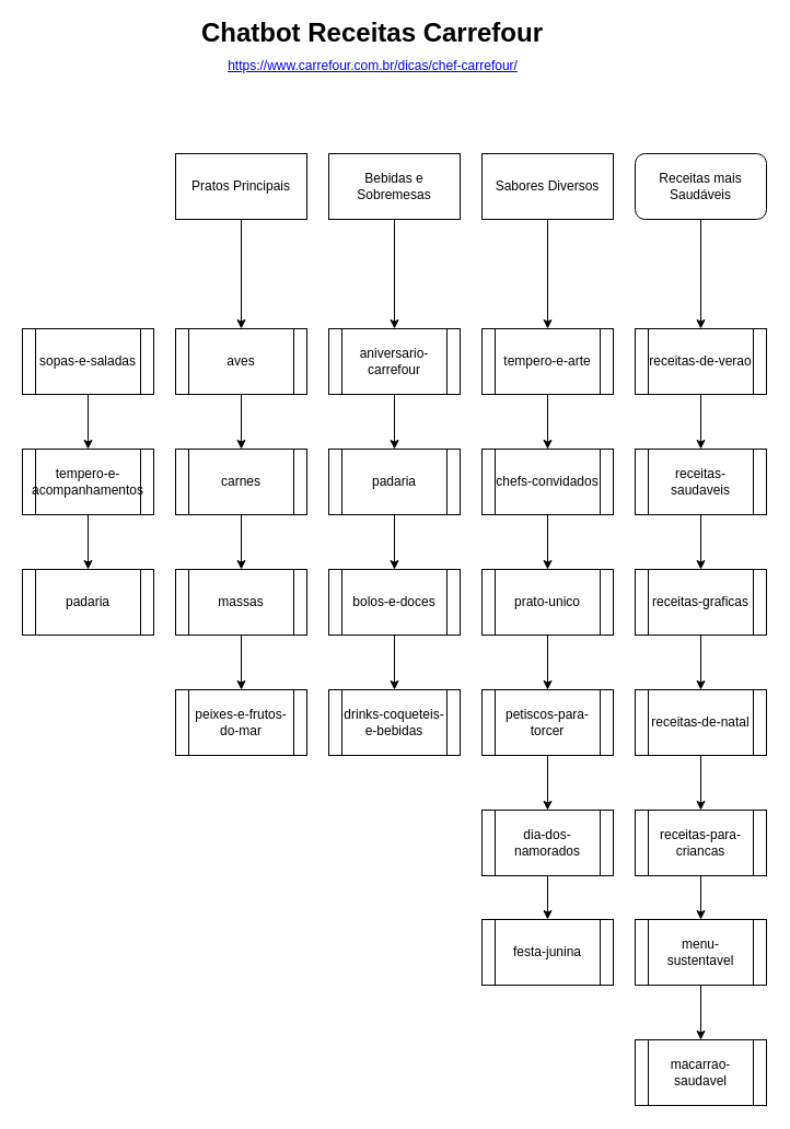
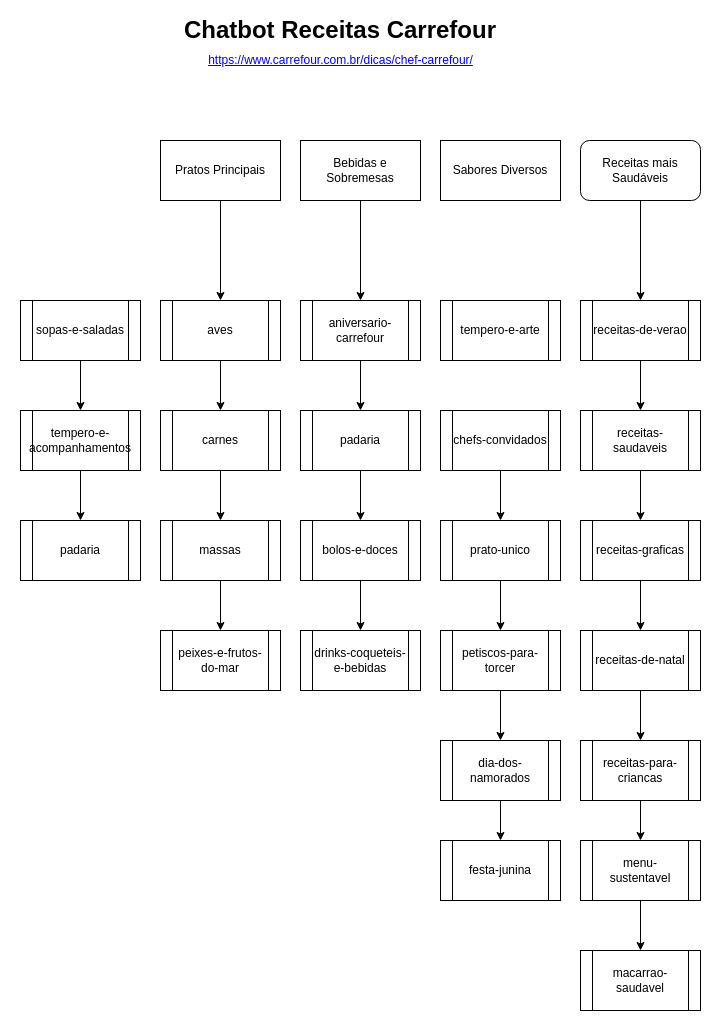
  <mxCell id="0" />
  <mxCell id="1" parent="0" />
  <mxCell id="2" value="&lt;font style=&quot;font-size: 24px&quot;&gt;&lt;b&gt;Chatbot Receitas Carrefour&lt;/b&gt;&lt;/font&gt;" style="text;html=1;strokeColor=none;fillColor=none;align=center;verticalAlign=middle;whiteSpace=wrap;rounded=0;" vertex="1" parent="1"><mxGeometry x="170" y="20" width="340" height="20" as="geometry" /></mxCell>
  <mxCell id="3" value="" style="edgeStyle=orthogonalEdgeStyle;rounded=0;orthogonalLoop=1;jettySize=auto;html=1;" edge="1" parent="1" source="4" target="18"><mxGeometry relative="1" as="geometry" /></mxCell>
  <mxCell id="4" value="Pratos Principais" style="whiteSpace=wrap;html=1;rounded=0;" vertex="1" parent="1"><mxGeometry x="160" y="140" width="120" height="60" as="geometry" /></mxCell>
  <mxCell id="5" value="" style="edgeStyle=orthogonalEdgeStyle;rounded=0;orthogonalLoop=1;jettySize=auto;html=1;" edge="1" parent="1" source="6" target="25"><mxGeometry relative="1" as="geometry" /></mxCell>
  <mxCell id="6" value="Bebidas e Sobremesas" style="rounded=0;whiteSpace=wrap;html=1;" vertex="1" parent="1"><mxGeometry x="300" y="140" width="120" height="60" as="geometry" /></mxCell>
- <mxCell id="7" value="" style="edgeStyle=orthogonalEdgeStyle;rounded=0;orthogonalLoop=1;jettySize=auto;html=1;" edge="1" parent="1" source="8" target="32"><mxGeometry relative="1" as="geometry" /></mxCell>
  <mxCell id="8" value="Sabores Diversos" style="rounded=0;whiteSpace=wrap;html=1;" vertex="1" parent="1"><mxGeometry x="440" y="140" width="120" height="60" as="geometry" /></mxCell>
  <mxCell id="9" value="" style="edgeStyle=orthogonalEdgeStyle;rounded=0;orthogonalLoop=1;jettySize=auto;html=1;" edge="1" parent="1" source="10" target="43"><mxGeometry relative="1" as="geometry" /></mxCell>
  <mxCell id="10" value="Receitas mais Saudáveis" style="whiteSpace=wrap;html=1;rounded=1;" vertex="1" parent="1"><mxGeometry x="580" y="140" width="120" height="60" as="geometry" /></mxCell>
  <mxCell id="11" value="&lt;a href=&quot;https://www.carrefour.com.br/dicas/chef-carrefour/&quot;&gt;https://www.carrefour.com.br/dicas/chef-carrefour/&lt;/a&gt;" style="text;html=1;align=center;verticalAlign=middle;resizable=0;points=[];autosize=1;" vertex="1" parent="1"><mxGeometry x="200" y="50" width="280" height="20" as="geometry" /></mxCell>
  <mxCell id="12" value="" style="edgeStyle=orthogonalEdgeStyle;rounded=0;orthogonalLoop=1;jettySize=auto;html=1;" edge="1" parent="1" source="13" target="15"><mxGeometry relative="1" as="geometry" /></mxCell>
  <mxCell id="13" value="sopas-e-saladas" style="shape=process;whiteSpace=wrap;html=1;backgroundOutline=1;" vertex="1" parent="1"><mxGeometry x="20" y="300" width="120" height="60" as="geometry" /></mxCell>
  <mxCell id="14" value="" style="edgeStyle=orthogonalEdgeStyle;rounded=0;orthogonalLoop=1;jettySize=auto;html=1;" edge="1" parent="1" source="15" target="16"><mxGeometry relative="1" as="geometry" /></mxCell>
  <mxCell id="15" value="tempero-e-acompanhamentos" style="shape=process;whiteSpace=wrap;html=1;backgroundOutline=1;" vertex="1" parent="1"><mxGeometry x="20" y="410" width="120" height="60" as="geometry" /></mxCell>
  <mxCell id="16" value="padaria" style="shape=process;whiteSpace=wrap;html=1;backgroundOutline=1;" vertex="1" parent="1"><mxGeometry x="20" y="520" width="120" height="60" as="geometry" /></mxCell>
  <mxCell id="17" value="" style="edgeStyle=orthogonalEdgeStyle;rounded=0;orthogonalLoop=1;jettySize=auto;html=1;" edge="1" parent="1" source="18" target="20"><mxGeometry relative="1" as="geometry" /></mxCell>
  <mxCell id="18" value="aves" style="shape=process;whiteSpace=wrap;html=1;backgroundOutline=1;" vertex="1" parent="1"><mxGeometry x="160" y="300" width="120" height="60" as="geometry" /></mxCell>
  <mxCell id="19" value="" style="edgeStyle=orthogonalEdgeStyle;rounded=0;orthogonalLoop=1;jettySize=auto;html=1;" edge="1" parent="1" source="20" target="22"><mxGeometry relative="1" as="geometry" /></mxCell>
  <mxCell id="20" value="carnes" style="shape=process;whiteSpace=wrap;html=1;backgroundOutline=1;" vertex="1" parent="1"><mxGeometry x="160" y="410" width="120" height="60" as="geometry" /></mxCell>
  <mxCell id="21" value="" style="edgeStyle=orthogonalEdgeStyle;rounded=0;orthogonalLoop=1;jettySize=auto;html=1;" edge="1" parent="1" source="22" target="23"><mxGeometry relative="1" as="geometry" /></mxCell>
  <mxCell id="22" value="massas" style="shape=process;whiteSpace=wrap;html=1;backgroundOutline=1;" vertex="1" parent="1"><mxGeometry x="160" y="520" width="120" height="60" as="geometry" /></mxCell>
  <mxCell id="23" value="peixes-e-frutos-do-mar" style="shape=process;whiteSpace=wrap;html=1;backgroundOutline=1;" vertex="1" parent="1"><mxGeometry x="160" y="630" width="120" height="60" as="geometry" /></mxCell>
  <mxCell id="24" value="" style="edgeStyle=orthogonalEdgeStyle;rounded=0;orthogonalLoop=1;jettySize=auto;html=1;" edge="1" parent="1" source="25" target="27"><mxGeometry relative="1" as="geometry" /></mxCell>
  <mxCell id="25" value="aniversario-carrefour" style="shape=process;whiteSpace=wrap;html=1;backgroundOutline=1;" vertex="1" parent="1"><mxGeometry x="300" y="300" width="120" height="60" as="geometry" /></mxCell>
  <mxCell id="26" value="" style="edgeStyle=orthogonalEdgeStyle;rounded=0;orthogonalLoop=1;jettySize=auto;html=1;" edge="1" parent="1" source="27" target="29"><mxGeometry relative="1" as="geometry" /></mxCell>
  <mxCell id="27" value="padaria" style="shape=process;whiteSpace=wrap;html=1;backgroundOutline=1;" vertex="1" parent="1"><mxGeometry x="300" y="410" width="120" height="60" as="geometry" /></mxCell>
  <mxCell id="28" value="" style="edgeStyle=orthogonalEdgeStyle;rounded=0;orthogonalLoop=1;jettySize=auto;html=1;" edge="1" parent="1" source="29" target="30"><mxGeometry relative="1" as="geometry" /></mxCell>
  <mxCell id="29" value="bolos-e-doces" style="shape=process;whiteSpace=wrap;html=1;backgroundOutline=1;" vertex="1" parent="1"><mxGeometry x="300" y="520" width="120" height="60" as="geometry" /></mxCell>
  <mxCell id="30" value="drinks-coqueteis-e-bebidas" style="shape=process;whiteSpace=wrap;html=1;backgroundOutline=1;" vertex="1" parent="1"><mxGeometry x="300" y="630" width="120" height="60" as="geometry" /></mxCell>
- <mxCell id="31" value="" style="edgeStyle=orthogonalEdgeStyle;rounded=0;orthogonalLoop=1;jettySize=auto;html=1;" edge="1" parent="1" source="32" target="34"><mxGeometry relative="1" as="geometry" /></mxCell>
  <mxCell id="32" value="tempero-e-arte" style="shape=process;whiteSpace=wrap;html=1;backgroundOutline=1;" vertex="1" parent="1"><mxGeometry x="440" y="300" width="120" height="60" as="geometry" /></mxCell>
  <mxCell id="33" value="" style="edgeStyle=orthogonalEdgeStyle;rounded=0;orthogonalLoop=1;jettySize=auto;html=1;" edge="1" parent="1" source="34" target="36"><mxGeometry relative="1" as="geometry" /></mxCell>
  <mxCell id="34" value="chefs-convidados" style="shape=process;whiteSpace=wrap;html=1;backgroundOutline=1;" vertex="1" parent="1"><mxGeometry x="440" y="410" width="120" height="60" as="geometry" /></mxCell>
  <mxCell id="35" value="" style="edgeStyle=orthogonalEdgeStyle;rounded=0;orthogonalLoop=1;jettySize=auto;html=1;" edge="1" parent="1" source="36" target="38"><mxGeometry relative="1" as="geometry" /></mxCell>
  <mxCell id="36" value="prato-unico" style="shape=process;whiteSpace=wrap;html=1;backgroundOutline=1;" vertex="1" parent="1"><mxGeometry x="440" y="520" width="120" height="60" as="geometry" /></mxCell>
  <mxCell id="37" value="" style="edgeStyle=orthogonalEdgeStyle;rounded=0;orthogonalLoop=1;jettySize=auto;html=1;" edge="1" parent="1" source="38" target="40"><mxGeometry relative="1" as="geometry" /></mxCell>
  <mxCell id="38" value="petiscos-para-torcer" style="shape=process;whiteSpace=wrap;html=1;backgroundOutline=1;" vertex="1" parent="1"><mxGeometry x="440" y="630" width="120" height="60" as="geometry" /></mxCell>
  <mxCell id="39" value="" style="edgeStyle=orthogonalEdgeStyle;rounded=0;orthogonalLoop=1;jettySize=auto;html=1;" edge="1" parent="1" source="40" target="41"><mxGeometry relative="1" as="geometry" /></mxCell>
  <mxCell id="40" value="dia-dos-namorados" style="shape=process;whiteSpace=wrap;html=1;backgroundOutline=1;" vertex="1" parent="1"><mxGeometry x="440" y="740" width="120" height="60" as="geometry" /></mxCell>
  <mxCell id="41" value="festa-junina" style="shape=process;whiteSpace=wrap;html=1;backgroundOutline=1;" vertex="1" parent="1"><mxGeometry x="440" y="840" width="120" height="60" as="geometry" /></mxCell>
  <mxCell id="42" value="" style="edgeStyle=orthogonalEdgeStyle;rounded=0;orthogonalLoop=1;jettySize=auto;html=1;" edge="1" parent="1" source="43" target="45"><mxGeometry relative="1" as="geometry" /></mxCell>
  <mxCell id="43" value="receitas-de-verao" style="shape=process;whiteSpace=wrap;html=1;backgroundOutline=1;" vertex="1" parent="1"><mxGeometry x="580" y="300" width="120" height="60" as="geometry" /></mxCell>
  <mxCell id="44" value="" style="edgeStyle=orthogonalEdgeStyle;rounded=0;orthogonalLoop=1;jettySize=auto;html=1;" edge="1" parent="1" source="45" target="47"><mxGeometry relative="1" as="geometry" /></mxCell>
  <mxCell id="45" value="receitas-saudaveis" style="shape=process;whiteSpace=wrap;html=1;backgroundOutline=1;" vertex="1" parent="1"><mxGeometry x="580" y="410" width="120" height="60" as="geometry" /></mxCell>
  <mxCell id="46" value="" style="edgeStyle=orthogonalEdgeStyle;rounded=0;orthogonalLoop=1;jettySize=auto;html=1;" edge="1" parent="1" source="47" target="49"><mxGeometry relative="1" as="geometry" /></mxCell>
  <mxCell id="47" value="receitas-graficas" style="shape=process;whiteSpace=wrap;html=1;backgroundOutline=1;" vertex="1" parent="1"><mxGeometry x="580" y="520" width="120" height="60" as="geometry" /></mxCell>
  <mxCell id="48" value="" style="edgeStyle=orthogonalEdgeStyle;rounded=0;orthogonalLoop=1;jettySize=auto;html=1;" edge="1" parent="1" source="49" target="51"><mxGeometry relative="1" as="geometry" /></mxCell>
  <mxCell id="49" value="receitas-de-natal" style="shape=process;whiteSpace=wrap;html=1;backgroundOutline=1;" vertex="1" parent="1"><mxGeometry x="580" y="630" width="120" height="60" as="geometry" /></mxCell>
  <mxCell id="50" value="" style="edgeStyle=orthogonalEdgeStyle;rounded=0;orthogonalLoop=1;jettySize=auto;html=1;" edge="1" parent="1" source="51" target="53"><mxGeometry relative="1" as="geometry" /></mxCell>
  <mxCell id="51" value="receitas-para-criancas" style="shape=process;whiteSpace=wrap;html=1;backgroundOutline=1;" vertex="1" parent="1"><mxGeometry x="580" y="740" width="120" height="60" as="geometry" /></mxCell>
  <mxCell id="52" value="" style="edgeStyle=orthogonalEdgeStyle;rounded=0;orthogonalLoop=1;jettySize=auto;html=1;" edge="1" parent="1" source="53" target="54"><mxGeometry relative="1" as="geometry" /></mxCell>
  <mxCell id="53" value="menu-sustentavel" style="shape=process;whiteSpace=wrap;html=1;backgroundOutline=1;" vertex="1" parent="1"><mxGeometry x="580" y="840" width="120" height="60" as="geometry" /></mxCell>
  <mxCell id="54" value="macarrao-saudavel" style="shape=process;whiteSpace=wrap;html=1;backgroundOutline=1;" vertex="1" parent="1"><mxGeometry x="580" y="950" width="120" height="60" as="geometry" /></mxCell>
